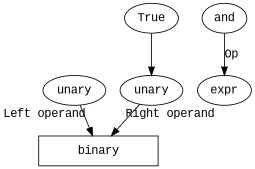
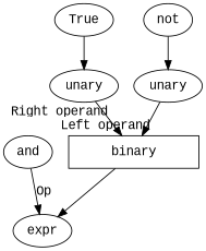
  digraph {
    fontname="Liberation Mono"
    node [fontname="Liberation Mono"]
    edge [dir=forward fontname="Liberation Mono"]
    n1 [label=unary]
    n2 [label=binary shape=box width=2]
    n3 [label=True]
    n4 [label=unary]
+   n5 [label=not]
    n6 [label=and]
    n7 [label=expr]
    n1 -> n2 [xlabel="Left operand"]
+   n2 -> n7
    n3 -> n4
    n4 -> n2 [xlabel="Right operand"]
+   n5 -> n1
    n6 -> n7 [label=Op]
  }
